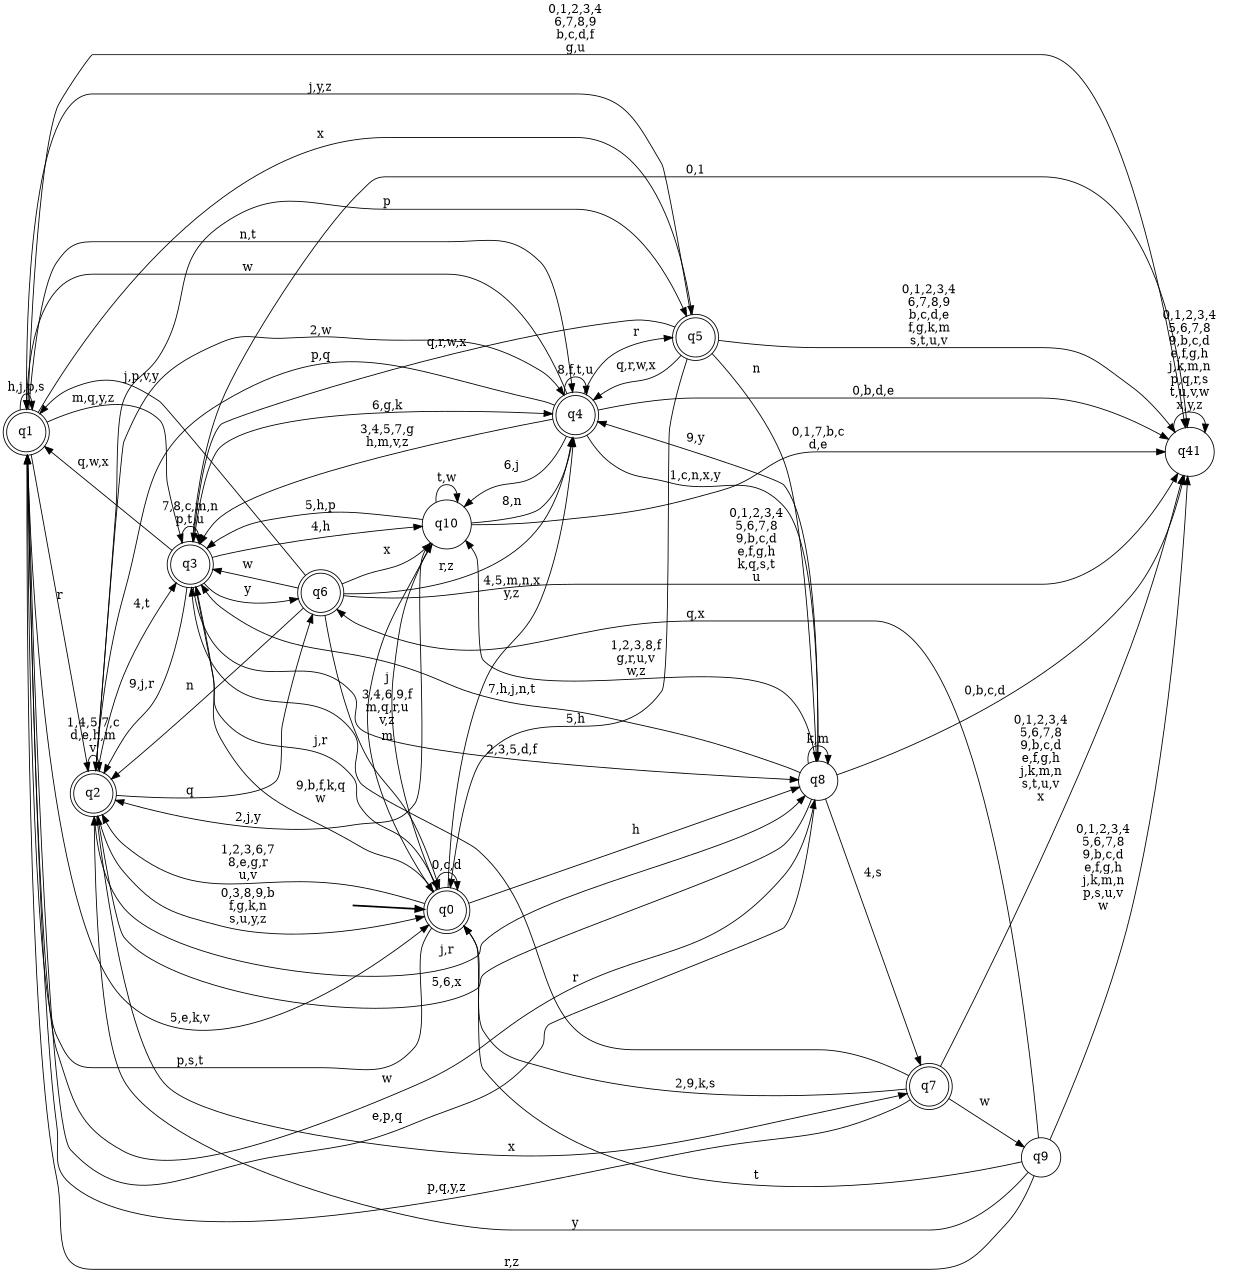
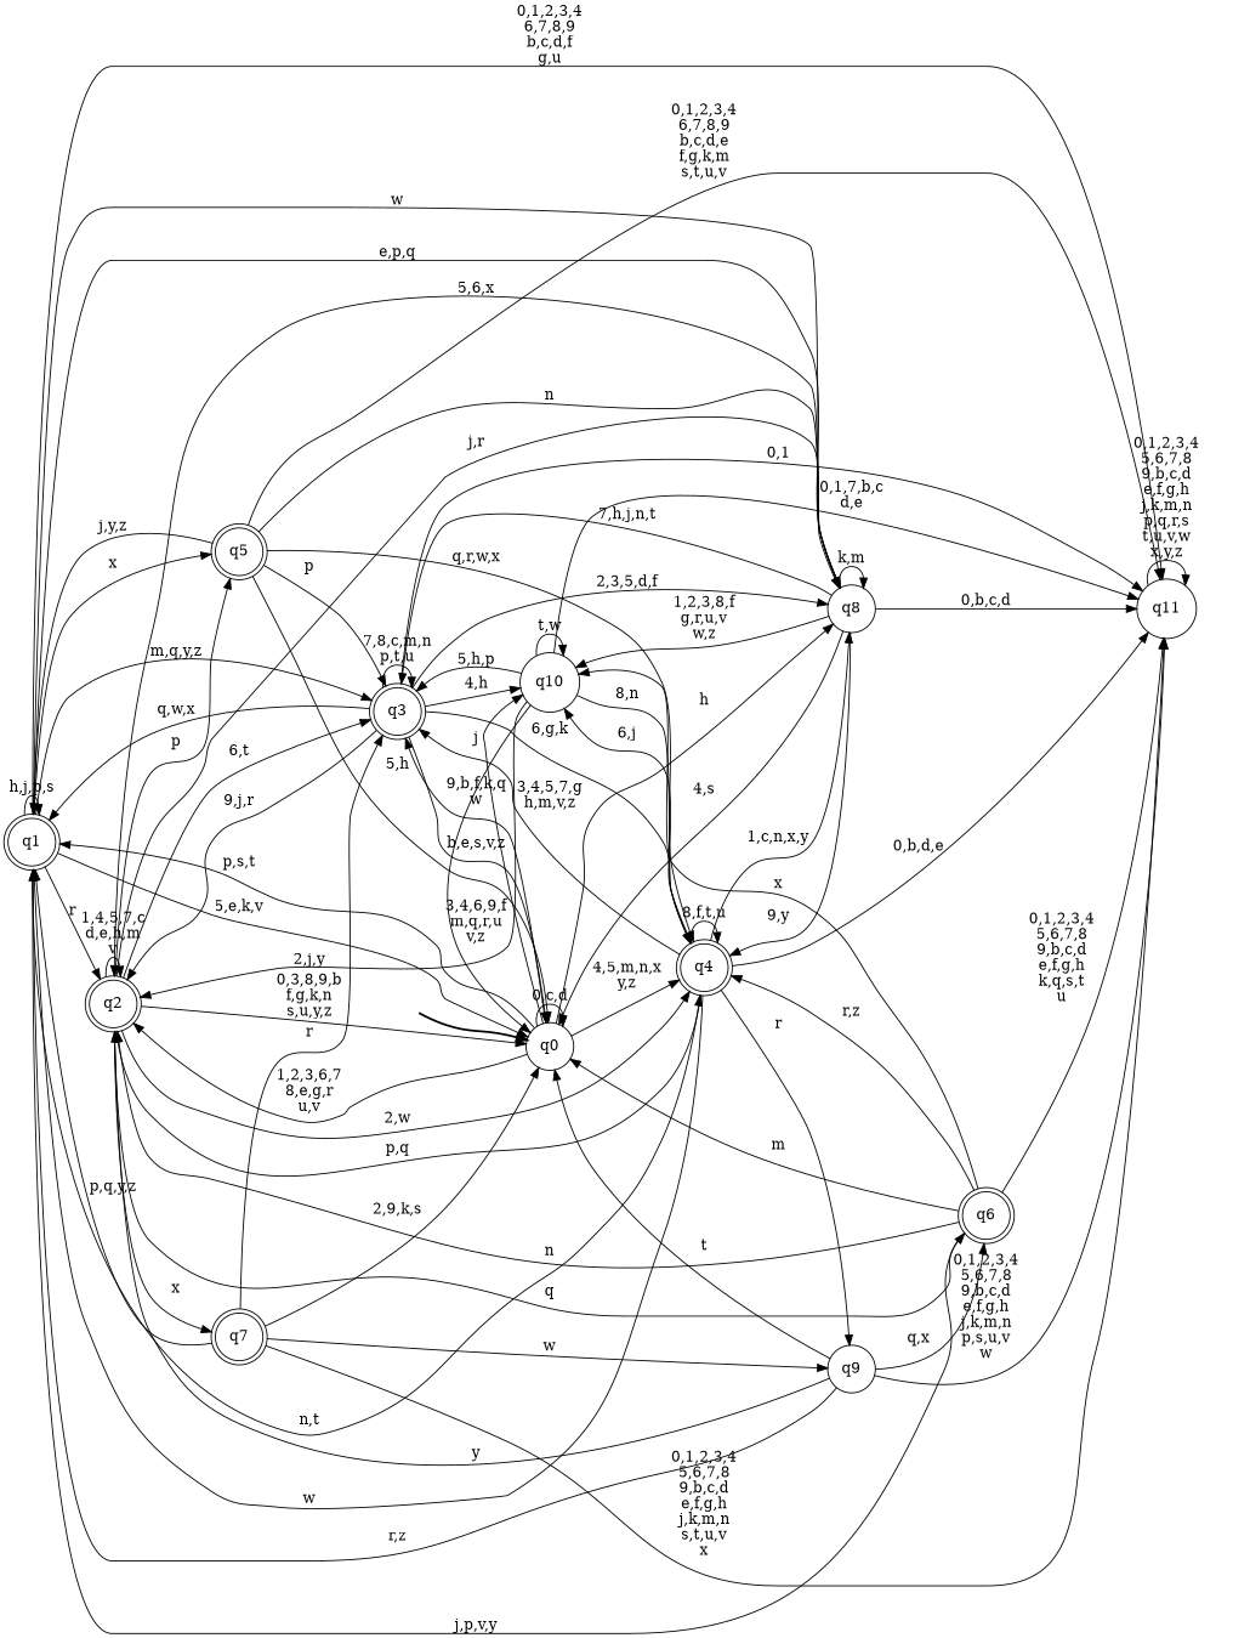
  digraph {
    rankdir=LR
    node [shape=doublecircle style="rounded,filled" color=black fillcolor=white]
    __start0 [height=0 shape=none style=invis width=0 color="" fillcolor=""]
-   n2 [label=q0 style=filled]
+   n2 [label=q0 shape=circle style=filled]
    n3 [label=q1]
    n4 [label=q2]
    n5 [label=q3]
    n6 [label=q4]
    n7 [label=q8 shape=circle style=filled]
    n8 [label=q10 shape=circle style=filled]
    n9 [label=q5]
-   n10 [label=q41 shape=circle style=filled]
+   n10 [label=q11 shape=circle style=filled]
    n11 [label=q6]
    n12 [label=q7]
    n13 [label=q9 shape=circle style=filled]
    subgraph cluster_1 {
      nodesep=0.15
      ranksep=0.15
      style=invis
      __start0
      n2
    }
    __start0 -> n2 [penwidth=2]
    n2 -> n2 [label="0,c,d"]
    n2 -> n3 [label="p,s,t"]
    n2 -> n4 [label="1,2,3,6,7\n8,e,g,r\nu,v"]
    n2 -> n5 [label="9,b,f,k,q\nw"]
    n2 -> n6 [label="4,5,m,n,x\ny,z"]
    n2 -> n7 [label=h]
    n2 -> n8 [label=j]
    n3 -> n2 [label="5,e,k,v"]
    n3 -> n3 [label="h,j,p,s"]
    n3 -> n4 [label=r]
    n3 -> n5 [label="m,q,y,z"]
    n3 -> n6 [label="n,t"]
    n3 -> n7 [label=w]
    n3 -> n9 [label=x]
    n3 -> n10 [label="0,1,2,3,4\n6,7,8,9\nb,c,d,f\ng,u"]
    n4 -> n2 [label="0,3,8,9,b\nf,g,k,n\ns,u,y,z"]
    n4 -> n4 [label="1,4,5,7,c\nd,e,h,m\nv"]
-   n4 -> n5 [label="4,t"]
+   n4 -> n5 [label="6,t"]
    n4 -> n6 [label="2,w"]
    n4 -> n7 [label="j,r"]
    n4 -> n9 [label=p]
    n4 -> n11 [label=q]
    n4 -> n12 [label=x]
-   n5 -> n2 [label="j,r"]
+   n5 -> n2 [label="b,e,s,v,z"]
    n5 -> n3 [label="q,w,x"]
    n5 -> n4 [label="9,j,r"]
    n5 -> n5 [label="7,8,c,m,n\np,t,u"]
    n5 -> n6 [label="6,g,k"]
    n5 -> n7 [label="2,3,5,d,f"]
    n5 -> n8 [label="4,h"]
    n5 -> n10 [label="0,1"]
-   n5 -> n11 [label=y]
    n6 -> n3 [label=w]
    n6 -> n4 [label="p,q"]
    n6 -> n5 [label="3,4,5,7,g\nh,m,v,z"]
    n6 -> n6 [label="8,f,t,u"]
    n6 -> n7 [label="1,c,n,x,y"]
    n6 -> n8 [label="6,j"]
-   n6 -> n9 [label=r]
+   n6 -> n13 [label=r]
    n6 -> n10 [label="0,b,d,e"]
-   n7 -> n12 [label="4,s"]
+   n7 -> n2 [label="4,s"]
    n7 -> n3 [label="e,p,q"]
    n7 -> n4 [label="5,6,x"]
    n7 -> n5 [label="7,h,j,n,t"]
    n7 -> n6 [label="9,y"]
    n7 -> n7 [label="k,m"]
    n7 -> n8 [label="1,2,3,8,f\ng,r,u,v\nw,z"]
    n7 -> n10 [label="0,b,c,d"]
    n8 -> n2 [label="3,4,6,9,f\nm,q,r,u\nv,z"]
    n8 -> n4 [label="2,j,y"]
    n8 -> n5 [label="5,h,p"]
    n8 -> n6 [label="8,n"]
    n8 -> n8 [label="t,w"]
    n8 -> n10 [label="0,1,7,b,c\nd,e"]
    n9 -> n2 [label="5,h"]
    n9 -> n3 [label="j,y,z"]
-   n9 -> n5 [label="q,r,w,x"]
+   n9 -> n5 [label=p]
    n9 -> n6 [label="q,r,w,x"]
    n9 -> n7 [label=n]
    n9 -> n10 [label="0,1,2,3,4\n6,7,8,9\nb,c,d,e\nf,g,k,m\ns,t,u,v"]
    n10 -> n10 [label="0,1,2,3,4\n5,6,7,8\n9,b,c,d\ne,f,g,h\nj,k,m,n\np,q,r,s\nt,u,v,w\nx,y,z"]
    n11 -> n2 [label=m]
    n11 -> n3 [label="j,p,v,y"]
    n11 -> n4 [label=n]
-   n11 -> n5 [label=w]
    n11 -> n6 [label="r,z"]
    n11 -> n8 [label=x]
    n11 -> n10 [label="0,1,2,3,4\n5,6,7,8\n9,b,c,d\ne,f,g,h\nk,q,s,t\nu"]
    n12 -> n2 [label="2,9,k,s"]
    n12 -> n3 [label="p,q,y,z"]
    n12 -> n5 [label=r]
    n12 -> n10 [label="0,1,2,3,4\n5,6,7,8\n9,b,c,d\ne,f,g,h\nj,k,m,n\ns,t,u,v\nx"]
    n12 -> n13 [label=w]
    n13 -> n2 [label=t]
    n13 -> n3 [label="r,z"]
    n13 -> n4 [label=y]
    n13 -> n10 [label="0,1,2,3,4\n5,6,7,8\n9,b,c,d\ne,f,g,h\nj,k,m,n\np,s,u,v\nw"]
    n13 -> n11 [label="q,x"]
  }
